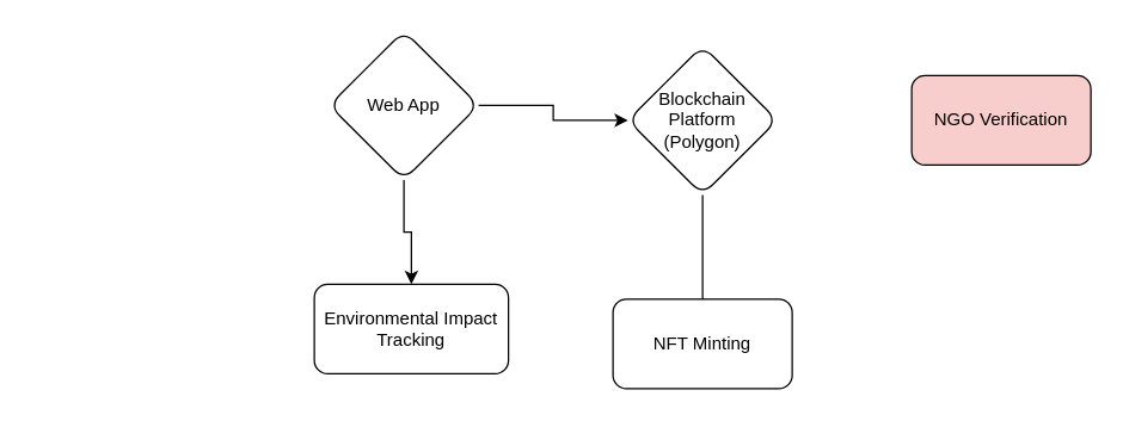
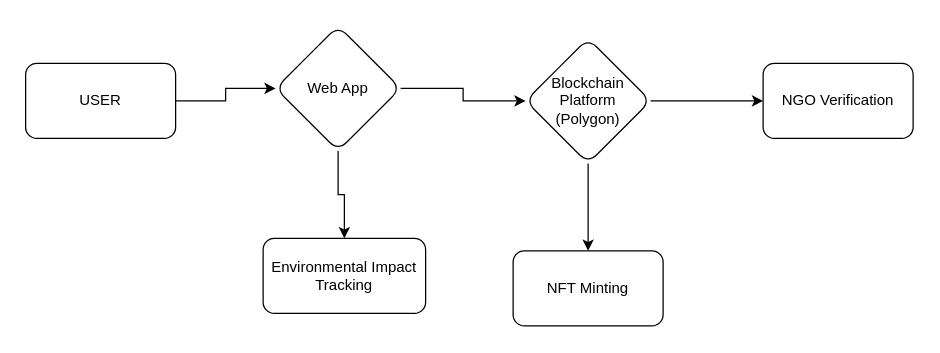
  <mxCell id="0" />
  <mxCell id="1" parent="0" />
+ <mxCell id="2" value="" style="edgeStyle=orthogonalEdgeStyle;rounded=0;orthogonalLoop=1;jettySize=auto;html=1;" edge="1" parent="1" source="3" target="6"><mxGeometry relative="1" as="geometry" /></mxCell>
+ <mxCell id="3" value="USER" style="rounded=1;whiteSpace=wrap;html=1;" vertex="1" parent="1"><mxGeometry x="20" y="50" width="120" height="60" as="geometry" /></mxCell>
  <mxCell id="4" value="" style="edgeStyle=orthogonalEdgeStyle;rounded=0;orthogonalLoop=1;jettySize=auto;html=1;" edge="1" parent="1" source="6" target="9"><mxGeometry relative="1" as="geometry" /></mxCell>
  <mxCell id="5" value="" style="edgeStyle=orthogonalEdgeStyle;rounded=0;orthogonalLoop=1;jettySize=auto;html=1;" edge="1" parent="1" source="6" target="11"><mxGeometry relative="1" as="geometry" /></mxCell>
  <mxCell id="6" value="Web App" style="rhombus;whiteSpace=wrap;html=1;rounded=1;" vertex="1" parent="1"><mxGeometry x="220" y="20" width="100" height="100" as="geometry" /></mxCell>
- <mxCell id="8" value="" style="edgeStyle=orthogonalEdgeStyle;rounded=0;orthogonalLoop=1;jettySize=auto;html=1;endArrow=none;" edge="1" parent="1" source="9" target="12"><mxGeometry relative="1" as="geometry" /></mxCell>
+ <mxCell id="7" value="" style="edgeStyle=orthogonalEdgeStyle;rounded=0;orthogonalLoop=1;jettySize=auto;html=1;" edge="1" parent="1" source="9" target="10"><mxGeometry relative="1" as="geometry" /></mxCell>
+ <mxCell id="8" value="" style="edgeStyle=orthogonalEdgeStyle;rounded=0;orthogonalLoop=1;jettySize=auto;html=1;" edge="1" parent="1" source="9" target="12"><mxGeometry relative="1" as="geometry" /></mxCell>
  <mxCell id="9" value="Blockchain Platform (Polygon)" style="rhombus;whiteSpace=wrap;html=1;rounded=1;" vertex="1" parent="1"><mxGeometry x="420" y="30" width="100" height="100" as="geometry" /></mxCell>
- <mxCell id="10" value="NGO Verification" style="whiteSpace=wrap;html=1;rounded=1;fillColor=#f8cecc;" vertex="1" parent="1"><mxGeometry x="610" y="50" width="120" height="60" as="geometry" /></mxCell>
+ <mxCell id="10" value="NGO Verification" style="whiteSpace=wrap;html=1;rounded=1;" vertex="1" parent="1"><mxGeometry x="610" y="50" width="120" height="60" as="geometry" /></mxCell>
  <mxCell id="11" value="Environmental Impact Tracking" style="whiteSpace=wrap;html=1;rounded=1;" vertex="1" parent="1"><mxGeometry x="210" y="190" width="130" height="60" as="geometry" /></mxCell>
  <mxCell id="12" value="NFT Minting" style="whiteSpace=wrap;html=1;rounded=1;" vertex="1" parent="1"><mxGeometry x="410" y="200" width="120" height="60" as="geometry" /></mxCell>
